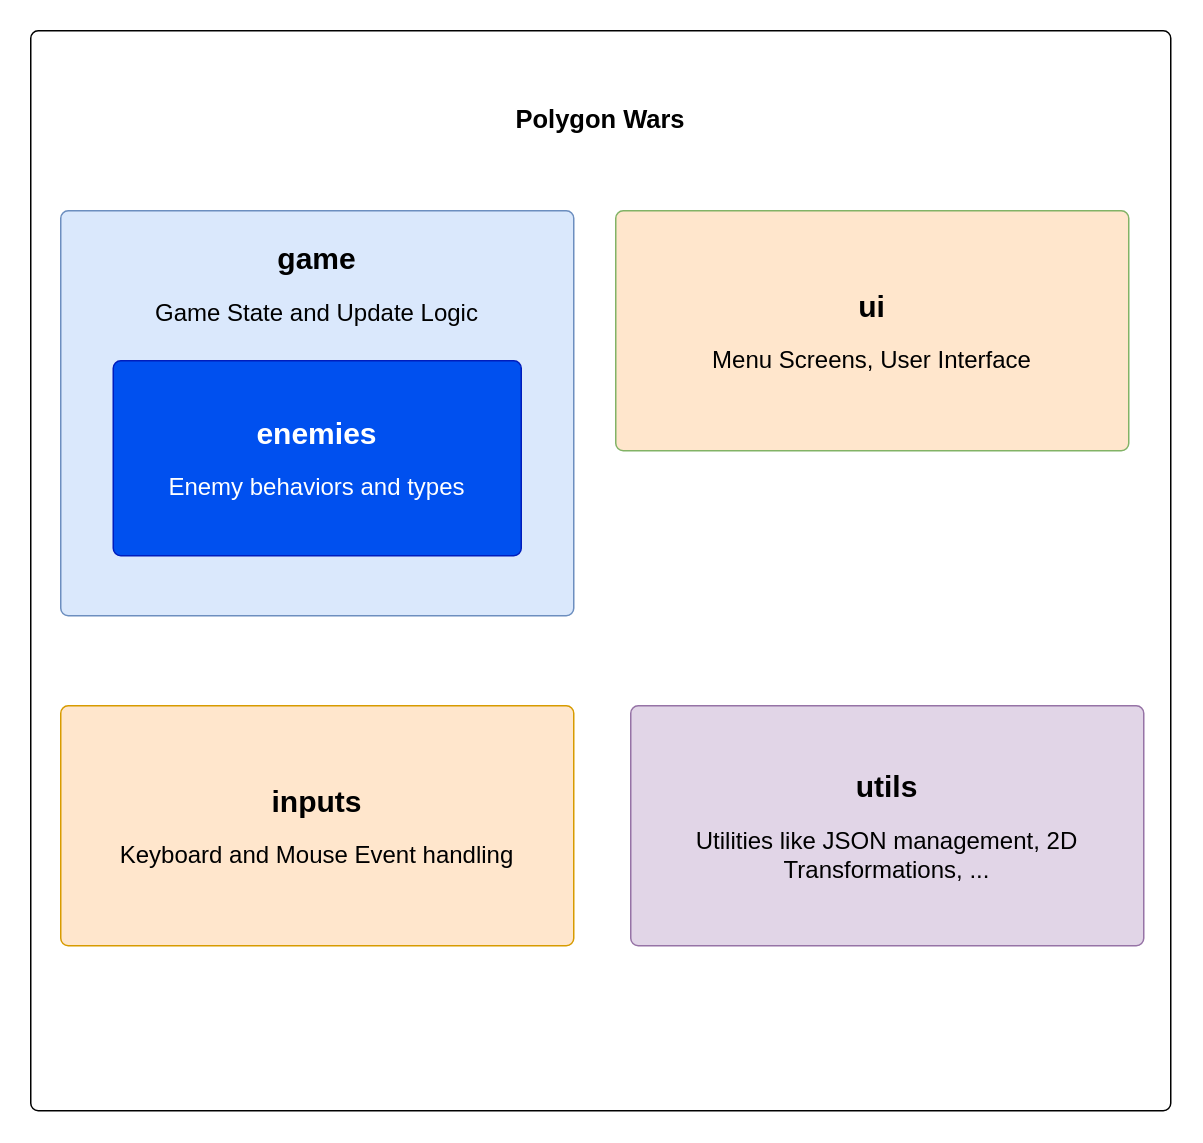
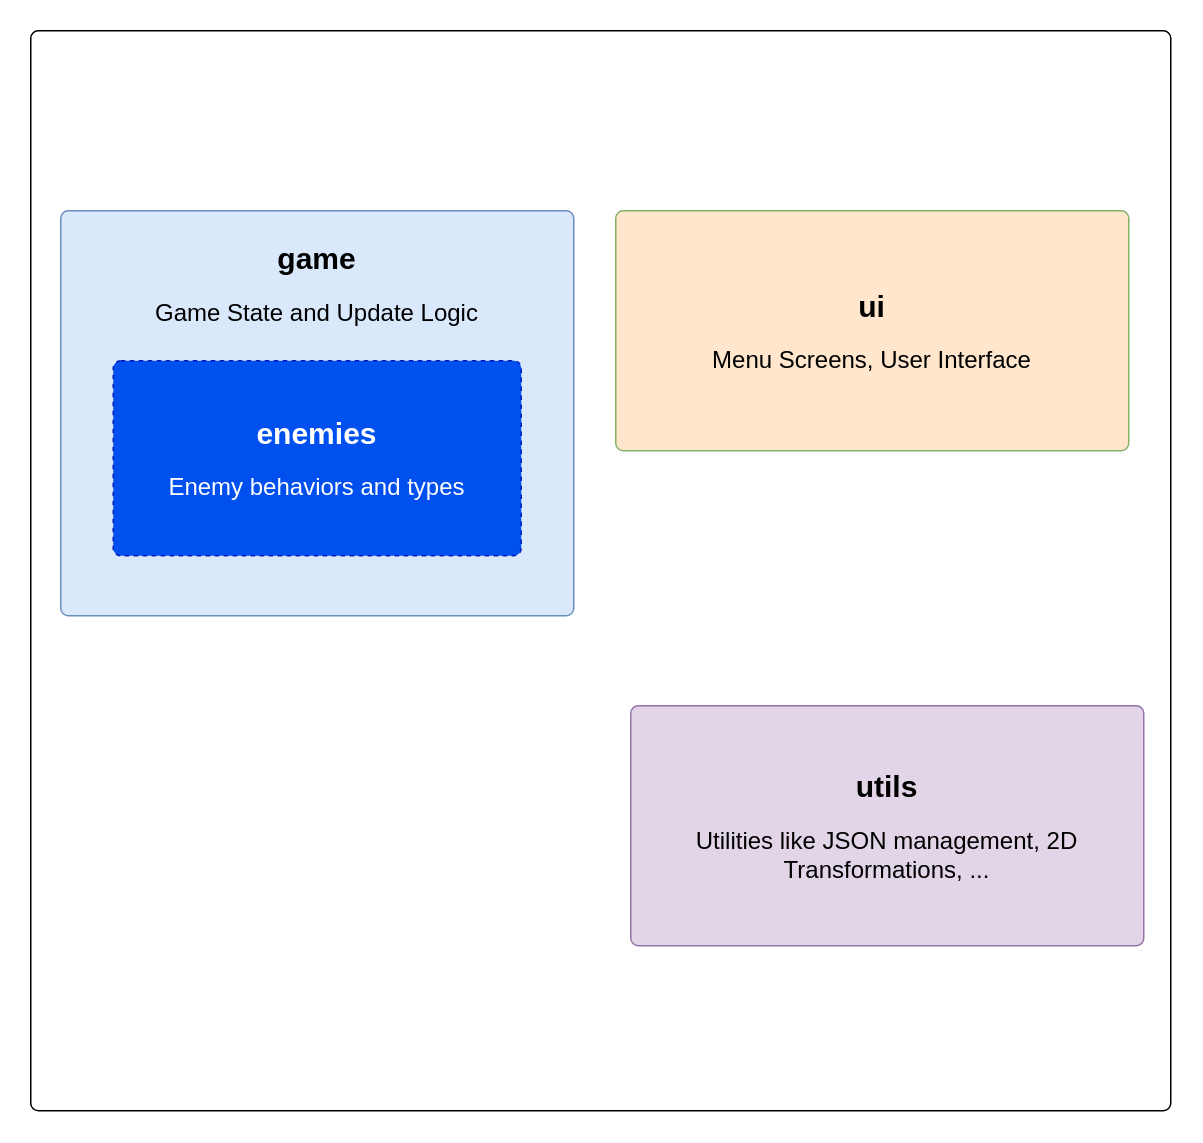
  <mxCell id="0" />
  <mxCell id="1" parent="0" />
  <mxCell id="2" value="" style="rounded=1;absoluteArcSize=1;html=1;arcSize=10;" vertex="1" parent="1"><mxGeometry x="20" y="20" width="760" height="720" as="geometry" /></mxCell>
- <mxCell id="3" value="&lt;div align=&quot;center&quot;&gt;&lt;b&gt;&lt;font style=&quot;font-size: 17px;&quot;&gt;Polygon Wars&lt;/font&gt;&lt;/b&gt;&lt;br&gt;&lt;/div&gt;" style="html=1;shape=mxgraph.er.anchor;whiteSpace=wrap;" vertex="1" parent="2"><mxGeometry width="760" height="120" as="geometry" /></mxCell>
  <mxCell id="4" value="&lt;div&gt;&lt;b&gt;&lt;font style=&quot;font-size: 20px;&quot;&gt;game&lt;/font&gt;&lt;/b&gt;&lt;/div&gt;&lt;div&gt;&lt;br&gt;&lt;/div&gt;&lt;div&gt;&lt;font style=&quot;font-size: 16px;&quot;&gt;Game State and Update Logic&lt;/font&gt;&lt;/div&gt;&lt;div&gt;&lt;br&gt;&lt;/div&gt;&lt;div&gt;&lt;br&gt;&lt;/div&gt;&lt;div&gt;&lt;br&gt;&lt;/div&gt;&lt;div&gt;&lt;br&gt;&lt;/div&gt;&lt;div&gt;&lt;br&gt;&lt;/div&gt;&lt;div&gt;&lt;br&gt;&lt;/div&gt;&lt;div&gt;&lt;br&gt;&lt;/div&gt;&lt;div&gt;&lt;br&gt;&lt;/div&gt;&lt;div&gt;&lt;br&gt;&lt;/div&gt;&lt;div&gt;&lt;br&gt;&lt;/div&gt;&lt;div&gt;&lt;br&gt;&lt;/div&gt;&lt;div&gt;&lt;br&gt;&lt;/div&gt;" style="rounded=1;absoluteArcSize=1;html=1;arcSize=10;whiteSpace=wrap;points=[];strokeColor=#6c8ebf;fillColor=#dae8fc;" vertex="1" parent="2"><mxGeometry x="20" y="120" width="342" height="270" as="geometry" /></mxCell>
- <mxCell id="5" value="&lt;div&gt;&lt;b&gt;&lt;font style=&quot;font-size: 20px;&quot;&gt;inputs&lt;/font&gt;&lt;/b&gt;&lt;/div&gt;&lt;div&gt;&lt;br&gt;&lt;/div&gt;&lt;font style=&quot;font-size: 16px;&quot;&gt;Keyboard and Mouse Event handling&lt;/font&gt;" style="rounded=1;absoluteArcSize=1;html=1;arcSize=10;whiteSpace=wrap;points=[];strokeColor=#d79b00;fillColor=#ffe6cc;" vertex="1" parent="2"><mxGeometry x="20" y="450" width="342" height="160" as="geometry" /></mxCell>
  <mxCell id="6" value="&lt;div&gt;&lt;b&gt;&lt;font style=&quot;font-size: 20px;&quot;&gt;utils&lt;/font&gt;&lt;/b&gt;&lt;/div&gt;&lt;div&gt;&lt;br&gt;&lt;/div&gt;&lt;div style=&quot;font-size: 16px;&quot;&gt;Utilities like JSON management, 2D Transformations, ...&lt;br&gt;&lt;/div&gt;" style="rounded=1;absoluteArcSize=1;html=1;arcSize=10;whiteSpace=wrap;points=[];strokeColor=#9673a6;fillColor=#e1d5e7;" vertex="1" parent="2"><mxGeometry x="400" y="450" width="342" height="160" as="geometry" /></mxCell>
  <mxCell id="7" value="&lt;div&gt;&lt;b&gt;&lt;font style=&quot;font-size: 20px;&quot;&gt;ui&lt;/font&gt;&lt;/b&gt;&lt;/div&gt;&lt;div&gt;&lt;br&gt;&lt;/div&gt;&lt;div&gt;&lt;font style=&quot;font-size: 16px;&quot;&gt;Menu Screens, User Interface&lt;/font&gt;&lt;br&gt;&lt;/div&gt;" style="rounded=1;absoluteArcSize=1;html=1;arcSize=10;whiteSpace=wrap;points=[];strokeColor=#82b366;fillColor=#ffe6cc;" vertex="1" parent="2"><mxGeometry x="390" y="120" width="342" height="160" as="geometry" /></mxCell>
- <mxCell id="8" value="&lt;div&gt;&lt;b&gt;&lt;font style=&quot;font-size: 20px;&quot;&gt;enemies&lt;/font&gt;&lt;/b&gt;&lt;/div&gt;&lt;div&gt;&lt;br&gt;&lt;/div&gt;&lt;font style=&quot;font-size: 16px;&quot;&gt;Enemy behaviors and types&lt;/font&gt;" style="rounded=1;absoluteArcSize=1;html=1;arcSize=10;whiteSpace=wrap;points=[];strokeColor=#001DBC;fillColor=#0050ef;fontColor=#ffffff;" vertex="1" parent="2"><mxGeometry x="55" y="220" width="272" height="130" as="geometry" /></mxCell>
+ <mxCell id="8" value="&lt;div&gt;&lt;b&gt;&lt;font style=&quot;font-size: 20px;&quot;&gt;enemies&lt;/font&gt;&lt;/b&gt;&lt;/div&gt;&lt;div&gt;&lt;br&gt;&lt;/div&gt;&lt;font style=&quot;font-size: 16px;&quot;&gt;Enemy behaviors and types&lt;/font&gt;" style="rounded=1;absoluteArcSize=1;html=1;arcSize=10;whiteSpace=wrap;points=[];strokeColor=#001DBC;fillColor=#0050ef;fontColor=#ffffff;dashed=1;" vertex="1" parent="2"><mxGeometry x="55" y="220" width="272" height="130" as="geometry" /></mxCell>
